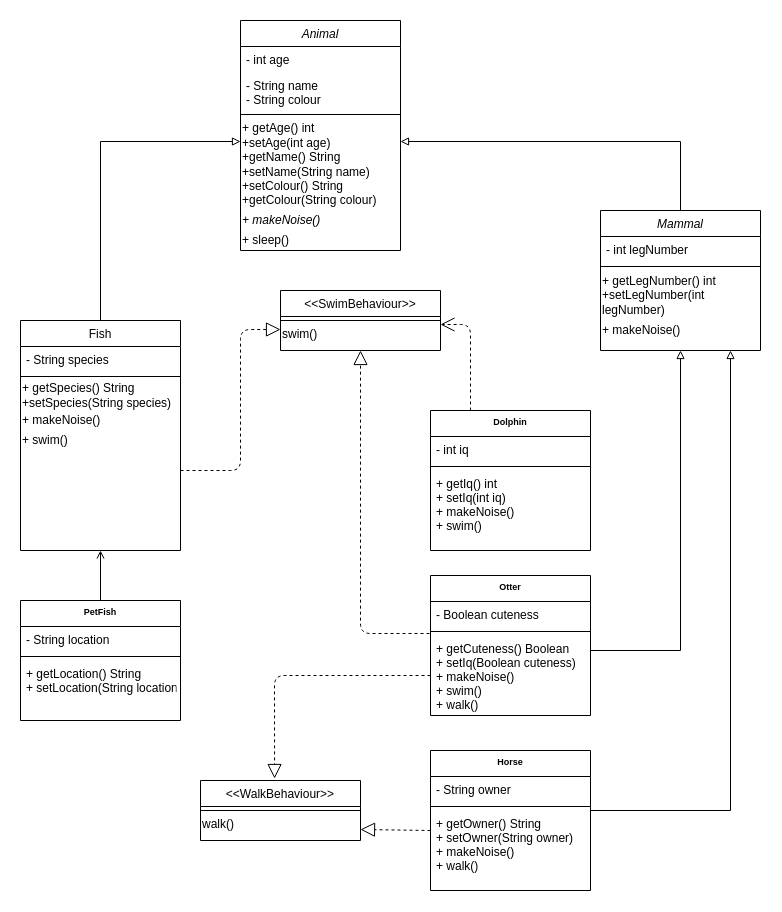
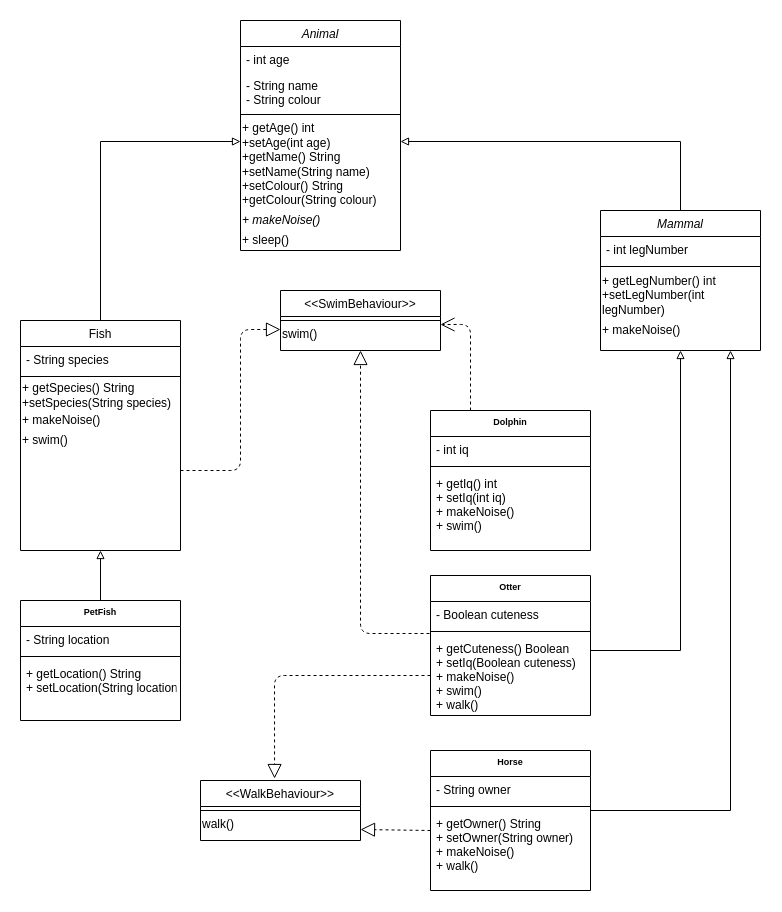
  <mxCell id="0" />
  <mxCell id="1" parent="0" />
  <mxCell id="2" value="Animal" style="swimlane;fontStyle=2;align=center;verticalAlign=top;childLayout=stackLayout;horizontal=1;startSize=26;horizontalStack=0;resizeParent=1;resizeLast=0;collapsible=1;marginBottom=0;rounded=0;shadow=0;strokeWidth=1;" parent="1" vertex="1"><mxGeometry x="240" y="20" width="160" height="230" as="geometry"><mxRectangle x="130" y="380" width="160" height="26" as="alternateBounds" /></mxGeometry></mxCell>
  <mxCell id="3" value="- int age" style="text;align=left;verticalAlign=top;spacingLeft=4;spacingRight=4;overflow=hidden;rotatable=0;points=[[0,0.5],[1,0.5]];portConstraint=eastwest;" parent="2" vertex="1"><mxGeometry y="26" width="160" height="26" as="geometry" /></mxCell>
  <mxCell id="4" value="- String name&#10;- String colour" style="text;align=left;verticalAlign=top;spacingLeft=4;spacingRight=4;overflow=hidden;rotatable=0;points=[[0,0.5],[1,0.5]];portConstraint=eastwest;rounded=0;shadow=0;html=0;" parent="2" vertex="1"><mxGeometry y="52" width="160" height="38" as="geometry" /></mxCell>
  <mxCell id="5" value="" style="line;html=1;strokeWidth=1;align=left;verticalAlign=middle;spacingTop=-1;spacingLeft=3;spacingRight=3;rotatable=0;labelPosition=right;points=[];portConstraint=eastwest;" parent="2" vertex="1"><mxGeometry y="90" width="160" height="8" as="geometry" /></mxCell>
  <mxCell id="6" value="+ getAge() int&lt;br&gt;+setAge(int age)&lt;br&gt;+getName() String&lt;br&gt;+setName(String name)&lt;br&gt;+setColour() String&lt;br&gt;+getColour(String colour)" style="text;html=1;strokeColor=none;fillColor=none;align=left;verticalAlign=middle;whiteSpace=wrap;rounded=0;" vertex="1" parent="2"><mxGeometry y="98" width="160" height="92" as="geometry" /></mxCell>
  <mxCell id="7" value="&lt;i&gt;+ makeNoise()&lt;/i&gt;" style="text;html=1;strokeColor=none;fillColor=none;align=left;verticalAlign=middle;whiteSpace=wrap;rounded=0;" vertex="1" parent="2"><mxGeometry y="190" width="160" height="20" as="geometry" /></mxCell>
  <mxCell id="8" value="+ sleep()" style="text;html=1;strokeColor=none;fillColor=none;align=left;verticalAlign=middle;whiteSpace=wrap;rounded=0;" vertex="1" parent="2"><mxGeometry y="210" width="160" height="20" as="geometry" /></mxCell>
  <mxCell id="9" value="&lt;&lt;WalkBehaviour&gt;&gt;" style="swimlane;fontStyle=0;align=center;verticalAlign=top;childLayout=stackLayout;horizontal=1;startSize=26;horizontalStack=0;resizeParent=1;resizeLast=0;collapsible=1;marginBottom=0;rounded=0;shadow=0;strokeWidth=1;" vertex="1" parent="1"><mxGeometry x="200" y="780" width="160" height="60" as="geometry"><mxRectangle x="130" y="380" width="160" height="26" as="alternateBounds" /></mxGeometry></mxCell>
  <mxCell id="10" value="" style="line;html=1;strokeWidth=1;align=left;verticalAlign=middle;spacingTop=-1;spacingLeft=3;spacingRight=3;rotatable=0;labelPosition=right;points=[];portConstraint=eastwest;" vertex="1" parent="9"><mxGeometry y="26" width="160" height="8" as="geometry" /></mxCell>
  <mxCell id="11" value="walk()" style="text;html=1;strokeColor=none;fillColor=none;align=left;verticalAlign=middle;whiteSpace=wrap;rounded=0;" vertex="1" parent="9"><mxGeometry y="34" width="160" height="20" as="geometry" /></mxCell>
  <mxCell id="12" value="&lt;&lt;SwimBehaviour&gt;&gt;" style="swimlane;fontStyle=0;align=center;verticalAlign=top;childLayout=stackLayout;horizontal=1;startSize=26;horizontalStack=0;resizeParent=1;resizeLast=0;collapsible=1;marginBottom=0;rounded=0;shadow=0;strokeWidth=1;" vertex="1" parent="1"><mxGeometry x="280" y="290" width="160" height="60" as="geometry"><mxRectangle x="130" y="380" width="160" height="26" as="alternateBounds" /></mxGeometry></mxCell>
  <mxCell id="13" value="" style="line;html=1;strokeWidth=1;align=left;verticalAlign=middle;spacingTop=-1;spacingLeft=3;spacingRight=3;rotatable=0;labelPosition=right;points=[];portConstraint=eastwest;" vertex="1" parent="12"><mxGeometry y="26" width="160" height="8" as="geometry" /></mxCell>
  <mxCell id="14" value="swim()" style="text;html=1;strokeColor=none;fillColor=none;align=left;verticalAlign=middle;whiteSpace=wrap;rounded=0;" vertex="1" parent="12"><mxGeometry y="34" width="160" height="20" as="geometry" /></mxCell>
  <mxCell id="15" style="edgeStyle=orthogonalEdgeStyle;rounded=0;orthogonalLoop=1;jettySize=auto;html=1;exitX=0.5;exitY=0;exitDx=0;exitDy=0;entryX=0;entryY=0.25;entryDx=0;entryDy=0;fontSize=9;endArrow=block;endFill=0;" edge="1" parent="1" source="16" target="6"><mxGeometry relative="1" as="geometry" /></mxCell>
  <mxCell id="16" value="Fish" style="swimlane;fontStyle=0;align=center;verticalAlign=top;childLayout=stackLayout;horizontal=1;startSize=26;horizontalStack=0;resizeParent=1;resizeLast=0;collapsible=1;marginBottom=0;rounded=0;shadow=0;strokeWidth=1;" vertex="1" parent="1"><mxGeometry x="20" y="320" width="160" height="230" as="geometry"><mxRectangle x="130" y="380" width="160" height="26" as="alternateBounds" /></mxGeometry></mxCell>
  <mxCell id="17" value="- String species" style="text;align=left;verticalAlign=top;spacingLeft=4;spacingRight=4;overflow=hidden;rotatable=0;points=[[0,0.5],[1,0.5]];portConstraint=eastwest;" vertex="1" parent="16"><mxGeometry y="26" width="160" height="26" as="geometry" /></mxCell>
  <mxCell id="18" value="" style="line;html=1;strokeWidth=1;align=left;verticalAlign=middle;spacingTop=-1;spacingLeft=3;spacingRight=3;rotatable=0;labelPosition=right;points=[];portConstraint=eastwest;" vertex="1" parent="16"><mxGeometry y="52" width="160" height="8" as="geometry" /></mxCell>
  <mxCell id="19" value="+ getSpecies() String&lt;br&gt;+setSpecies(String species)&amp;nbsp;" style="text;html=1;strokeColor=none;fillColor=none;align=left;verticalAlign=middle;whiteSpace=wrap;rounded=0;" vertex="1" parent="16"><mxGeometry y="60" width="160" height="30" as="geometry" /></mxCell>
  <mxCell id="20" value="+ makeNoise()" style="text;html=1;strokeColor=none;fillColor=none;align=left;verticalAlign=middle;whiteSpace=wrap;rounded=0;" vertex="1" parent="16"><mxGeometry y="90" width="160" height="20" as="geometry" /></mxCell>
  <mxCell id="21" value="+ swim()" style="text;html=1;strokeColor=none;fillColor=none;align=left;verticalAlign=middle;whiteSpace=wrap;rounded=0;" vertex="1" parent="16"><mxGeometry y="110" width="160" height="20" as="geometry" /></mxCell>
  <mxCell id="22" value="" style="endArrow=block;dashed=1;endFill=0;endSize=12;html=1;fontSize=9;entryX=0;entryY=0.25;entryDx=0;entryDy=0;" edge="1" parent="1" target="14"><mxGeometry width="160" relative="1" as="geometry"><mxPoint x="180" y="470" as="sourcePoint" /><mxPoint x="340" y="470" as="targetPoint" /><Array as="points"><mxPoint x="240" y="470" /><mxPoint x="240" y="329" /></Array></mxGeometry></mxCell>
- <mxCell id="23" style="edgeStyle=orthogonalEdgeStyle;rounded=0;orthogonalLoop=1;jettySize=auto;html=1;exitX=0.5;exitY=0;exitDx=0;exitDy=0;entryX=0.5;entryY=1;entryDx=0;entryDy=0;fontSize=9;endArrow=open;endFill=0;" edge="1" parent="1" source="24" target="16"><mxGeometry relative="1" as="geometry" /></mxCell>
+ <mxCell id="23" style="edgeStyle=orthogonalEdgeStyle;rounded=0;orthogonalLoop=1;jettySize=auto;html=1;exitX=0.5;exitY=0;exitDx=0;exitDy=0;entryX=0.5;entryY=1;entryDx=0;entryDy=0;fontSize=9;endArrow=block;endFill=0;" edge="1" parent="1" source="24" target="16"><mxGeometry relative="1" as="geometry" /></mxCell>
  <mxCell id="24" value="PetFish" style="swimlane;fontStyle=1;align=center;verticalAlign=top;childLayout=stackLayout;horizontal=1;startSize=26;horizontalStack=0;resizeParent=1;resizeParentMax=0;resizeLast=0;collapsible=1;marginBottom=0;fontSize=9;" vertex="1" parent="1"><mxGeometry x="20" y="600" width="160" height="120" as="geometry" /></mxCell>
  <mxCell id="25" value="- String location" style="text;strokeColor=none;fillColor=none;align=left;verticalAlign=top;spacingLeft=4;spacingRight=4;overflow=hidden;rotatable=0;points=[[0,0.5],[1,0.5]];portConstraint=eastwest;" vertex="1" parent="24"><mxGeometry y="26" width="160" height="26" as="geometry" /></mxCell>
  <mxCell id="26" value="" style="line;strokeWidth=1;fillColor=none;align=left;verticalAlign=middle;spacingTop=-1;spacingLeft=3;spacingRight=3;rotatable=0;labelPosition=right;points=[];portConstraint=eastwest;" vertex="1" parent="24"><mxGeometry y="52" width="160" height="8" as="geometry" /></mxCell>
  <mxCell id="27" value="+ getLocation() String&#10;+ setLocation(String location" style="text;strokeColor=none;fillColor=none;align=left;verticalAlign=top;spacingLeft=4;spacingRight=4;overflow=hidden;rotatable=0;points=[[0,0.5],[1,0.5]];portConstraint=eastwest;" vertex="1" parent="24"><mxGeometry y="60" width="160" height="60" as="geometry" /></mxCell>
  <mxCell id="28" style="edgeStyle=orthogonalEdgeStyle;rounded=0;orthogonalLoop=1;jettySize=auto;html=1;exitX=0.5;exitY=0;exitDx=0;exitDy=0;entryX=1;entryY=0.25;entryDx=0;entryDy=0;fontSize=9;endArrow=block;endFill=0;" edge="1" parent="1" source="29" target="6"><mxGeometry relative="1" as="geometry" /></mxCell>
  <mxCell id="29" value="Mammal" style="swimlane;fontStyle=2;align=center;verticalAlign=top;childLayout=stackLayout;horizontal=1;startSize=26;horizontalStack=0;resizeParent=1;resizeLast=0;collapsible=1;marginBottom=0;rounded=0;shadow=0;strokeWidth=1;" vertex="1" parent="1"><mxGeometry x="600" y="210" width="160" height="140" as="geometry"><mxRectangle x="130" y="380" width="160" height="26" as="alternateBounds" /></mxGeometry></mxCell>
  <mxCell id="30" value="- int legNumber" style="text;align=left;verticalAlign=top;spacingLeft=4;spacingRight=4;overflow=hidden;rotatable=0;points=[[0,0.5],[1,0.5]];portConstraint=eastwest;" vertex="1" parent="29"><mxGeometry y="26" width="160" height="26" as="geometry" /></mxCell>
  <mxCell id="31" value="" style="line;html=1;strokeWidth=1;align=left;verticalAlign=middle;spacingTop=-1;spacingLeft=3;spacingRight=3;rotatable=0;labelPosition=right;points=[];portConstraint=eastwest;" vertex="1" parent="29"><mxGeometry y="52" width="160" height="8" as="geometry" /></mxCell>
  <mxCell id="32" value="+ getLegNumber() int&lt;br&gt;+setLegNumber(int legNumber)&amp;nbsp;" style="text;html=1;strokeColor=none;fillColor=none;align=left;verticalAlign=middle;whiteSpace=wrap;rounded=0;" vertex="1" parent="29"><mxGeometry y="60" width="160" height="50" as="geometry" /></mxCell>
  <mxCell id="33" value="+ makeNoise()" style="text;html=1;strokeColor=none;fillColor=none;align=left;verticalAlign=middle;whiteSpace=wrap;rounded=0;" vertex="1" parent="29"><mxGeometry y="110" width="160" height="20" as="geometry" /></mxCell>
  <mxCell id="34" value="Dolphin" style="swimlane;fontStyle=1;align=center;verticalAlign=top;childLayout=stackLayout;horizontal=1;startSize=26;horizontalStack=0;resizeParent=1;resizeParentMax=0;resizeLast=0;collapsible=1;marginBottom=0;fontSize=9;" vertex="1" parent="1"><mxGeometry x="430" y="410" width="160" height="140" as="geometry" /></mxCell>
  <mxCell id="35" value="- int iq" style="text;strokeColor=none;fillColor=none;align=left;verticalAlign=top;spacingLeft=4;spacingRight=4;overflow=hidden;rotatable=0;points=[[0,0.5],[1,0.5]];portConstraint=eastwest;" vertex="1" parent="34"><mxGeometry y="26" width="160" height="26" as="geometry" /></mxCell>
  <mxCell id="36" value="" style="line;strokeWidth=1;fillColor=none;align=left;verticalAlign=middle;spacingTop=-1;spacingLeft=3;spacingRight=3;rotatable=0;labelPosition=right;points=[];portConstraint=eastwest;" vertex="1" parent="34"><mxGeometry y="52" width="160" height="8" as="geometry" /></mxCell>
  <mxCell id="37" value="+ getIq() int&#10;+ setIq(int iq)&#10;+ makeNoise()&#10;+ swim()" style="text;strokeColor=none;fillColor=none;align=left;verticalAlign=top;spacingLeft=4;spacingRight=4;overflow=hidden;rotatable=0;points=[[0,0.5],[1,0.5]];portConstraint=eastwest;" vertex="1" parent="34"><mxGeometry y="60" width="160" height="80" as="geometry" /></mxCell>
  <mxCell id="38" value="" style="endArrow=open;dashed=1;endFill=0;endSize=12;html=1;fontSize=9;exitX=0.25;exitY=0;exitDx=0;exitDy=0;entryX=1;entryY=0;entryDx=0;entryDy=0;" edge="1" parent="1" source="34" target="14"><mxGeometry width="160" relative="1" as="geometry"><mxPoint x="210" y="520" as="sourcePoint" /><mxPoint x="370" y="520" as="targetPoint" /><Array as="points"><mxPoint x="470" y="324" /></Array></mxGeometry></mxCell>
  <mxCell id="39" style="edgeStyle=orthogonalEdgeStyle;rounded=0;orthogonalLoop=1;jettySize=auto;html=1;entryX=0.5;entryY=1;entryDx=0;entryDy=0;fontSize=9;endArrow=block;endFill=0;exitX=1;exitY=-0.05;exitDx=0;exitDy=0;exitPerimeter=0;" edge="1" parent="1" source="43" target="29"><mxGeometry relative="1" as="geometry"><mxPoint x="650" y="630" as="sourcePoint" /><Array as="points"><mxPoint x="590" y="650" /><mxPoint x="680" y="650" /></Array></mxGeometry></mxCell>
  <mxCell id="40" value="Otter" style="swimlane;fontStyle=1;align=center;verticalAlign=top;childLayout=stackLayout;horizontal=1;startSize=26;horizontalStack=0;resizeParent=1;resizeParentMax=0;resizeLast=0;collapsible=1;marginBottom=0;fontSize=9;" vertex="1" parent="1"><mxGeometry x="430" y="575" width="160" height="140" as="geometry" /></mxCell>
  <mxCell id="41" value="- Boolean cuteness" style="text;strokeColor=none;fillColor=none;align=left;verticalAlign=top;spacingLeft=4;spacingRight=4;overflow=hidden;rotatable=0;points=[[0,0.5],[1,0.5]];portConstraint=eastwest;" vertex="1" parent="40"><mxGeometry y="26" width="160" height="26" as="geometry" /></mxCell>
  <mxCell id="42" value="" style="line;strokeWidth=1;fillColor=none;align=left;verticalAlign=middle;spacingTop=-1;spacingLeft=3;spacingRight=3;rotatable=0;labelPosition=right;points=[];portConstraint=eastwest;" vertex="1" parent="40"><mxGeometry y="52" width="160" height="8" as="geometry" /></mxCell>
  <mxCell id="43" value="+ getCuteness() Boolean&#10;+ setIq(Boolean cuteness)&#10;+ makeNoise()&#10;+ swim()&#10;+ walk()" style="text;strokeColor=none;fillColor=none;align=left;verticalAlign=top;spacingLeft=4;spacingRight=4;overflow=hidden;rotatable=0;points=[[0,0.5],[1,0.5]];portConstraint=eastwest;" vertex="1" parent="40"><mxGeometry y="60" width="160" height="80" as="geometry" /></mxCell>
  <mxCell id="44" value="" style="endArrow=block;dashed=1;endFill=0;endSize=12;html=1;fontSize=9;exitX=-0.006;exitY=-0.025;exitDx=0;exitDy=0;exitPerimeter=0;entryX=0.5;entryY=1;entryDx=0;entryDy=0;" edge="1" parent="1" source="43" target="12"><mxGeometry width="160" relative="1" as="geometry"><mxPoint x="310" y="490" as="sourcePoint" /><mxPoint x="470" y="490" as="targetPoint" /><Array as="points"><mxPoint x="360" y="633" /></Array></mxGeometry></mxCell>
  <mxCell id="45" value="" style="endArrow=block;dashed=1;endFill=0;endSize=12;html=1;fontSize=9;exitX=0;exitY=0.5;exitDx=0;exitDy=0;entryX=0.463;entryY=-0.033;entryDx=0;entryDy=0;entryPerimeter=0;" edge="1" parent="1" source="43" target="9"><mxGeometry width="160" relative="1" as="geometry"><mxPoint x="310" y="590" as="sourcePoint" /><mxPoint x="470" y="590" as="targetPoint" /><Array as="points"><mxPoint x="274" y="675" /></Array></mxGeometry></mxCell>
  <mxCell id="46" style="edgeStyle=orthogonalEdgeStyle;rounded=0;orthogonalLoop=1;jettySize=auto;html=1;exitX=1;exitY=0;exitDx=0;exitDy=0;fontSize=9;endArrow=block;endFill=0;exitPerimeter=0;" edge="1" parent="1" source="50"><mxGeometry relative="1" as="geometry"><mxPoint x="730" y="350" as="targetPoint" /><Array as="points"><mxPoint x="730" y="810" /></Array></mxGeometry></mxCell>
  <mxCell id="47" value="Horse" style="swimlane;fontStyle=1;align=center;verticalAlign=top;childLayout=stackLayout;horizontal=1;startSize=26;horizontalStack=0;resizeParent=1;resizeParentMax=0;resizeLast=0;collapsible=1;marginBottom=0;fontSize=9;" vertex="1" parent="1"><mxGeometry x="430" y="750" width="160" height="140" as="geometry" /></mxCell>
  <mxCell id="48" value="- String owner" style="text;strokeColor=none;fillColor=none;align=left;verticalAlign=top;spacingLeft=4;spacingRight=4;overflow=hidden;rotatable=0;points=[[0,0.5],[1,0.5]];portConstraint=eastwest;" vertex="1" parent="47"><mxGeometry y="26" width="160" height="26" as="geometry" /></mxCell>
  <mxCell id="49" value="" style="line;strokeWidth=1;fillColor=none;align=left;verticalAlign=middle;spacingTop=-1;spacingLeft=3;spacingRight=3;rotatable=0;labelPosition=right;points=[];portConstraint=eastwest;" vertex="1" parent="47"><mxGeometry y="52" width="160" height="8" as="geometry" /></mxCell>
  <mxCell id="50" value="+ getOwner() String&#10;+ setOwner(String owner)&#10;+ makeNoise()&#10;+ walk()" style="text;strokeColor=none;fillColor=none;align=left;verticalAlign=top;spacingLeft=4;spacingRight=4;overflow=hidden;rotatable=0;points=[[0,0.5],[1,0.5]];portConstraint=eastwest;" vertex="1" parent="47"><mxGeometry y="60" width="160" height="80" as="geometry" /></mxCell>
  <mxCell id="51" value="" style="endArrow=block;dashed=1;endFill=0;endSize=12;html=1;fontSize=9;entryX=1;entryY=0.75;entryDx=0;entryDy=0;" edge="1" parent="1" target="11"><mxGeometry width="160" relative="1" as="geometry"><mxPoint x="430" y="830" as="sourcePoint" /><mxPoint x="590" y="830" as="targetPoint" /></mxGeometry></mxCell>
